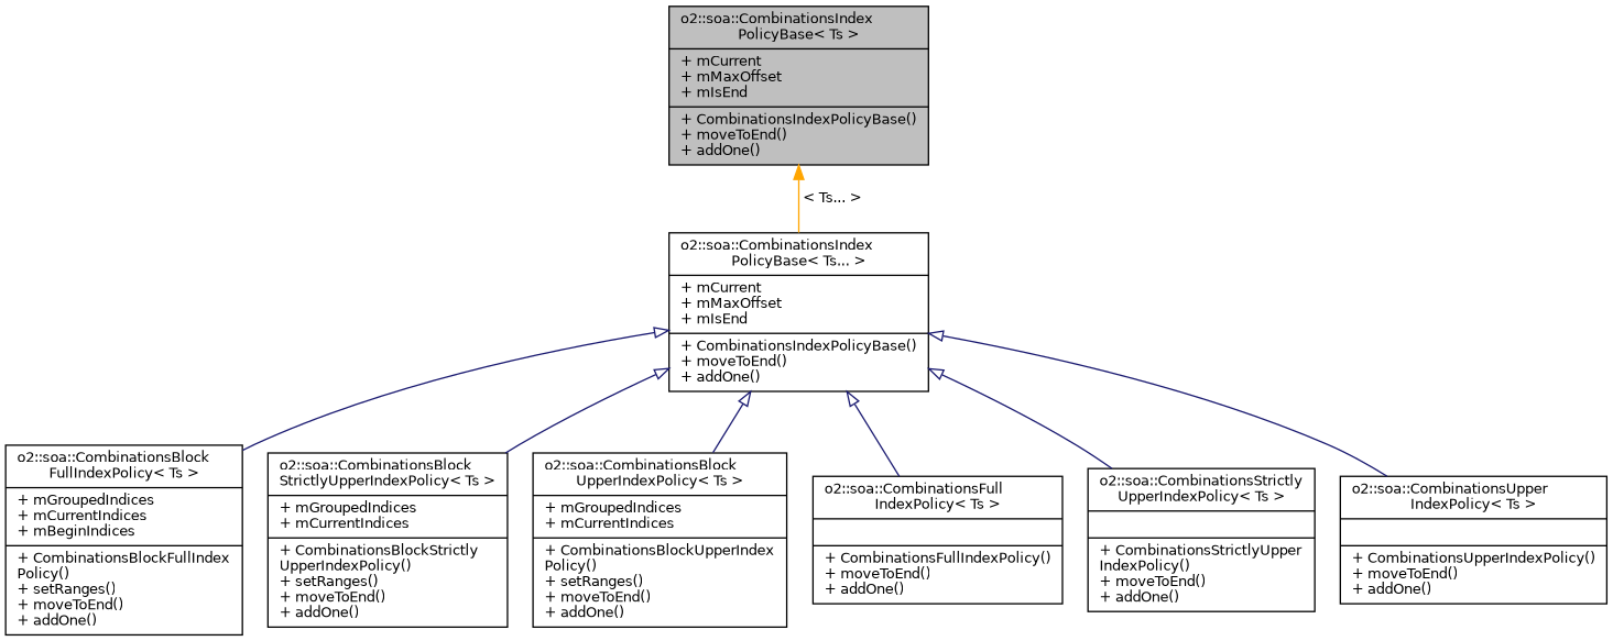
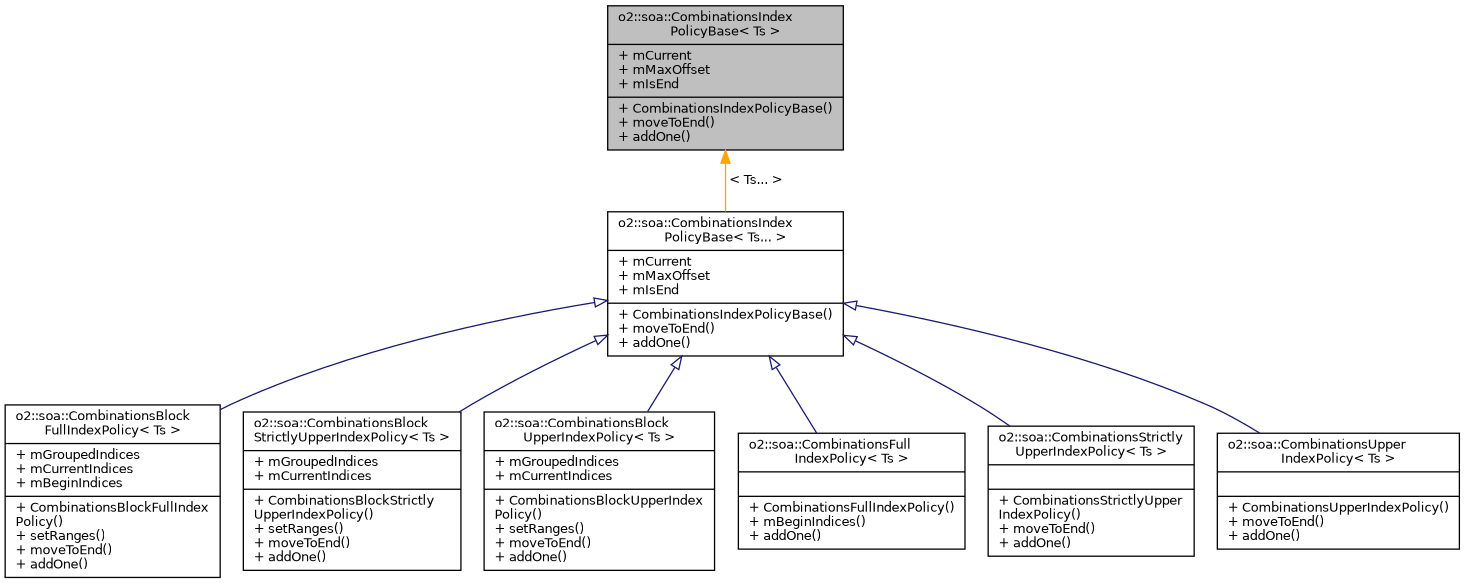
  digraph {
    fontname="DejaVu Sans"
    node [color=black fontname="DejaVu Sans" fontsize=10 shape=record]
    edge [color=midnightblue dir=back fontname="DejaVu Sans" fontsize=10 labelfontname=Helvetica labelfontsize=10 style=solid arrowtail=onormal]
    n1 [fillcolor=grey75 fontcolor=black height=0.2 label="{o2::soa::CombinationsIndex\lPolicyBase\< Ts \>\n|+ mCurrent\l+ mMaxOffset\l+ mIsEnd\l|+ CombinationsIndexPolicyBase()\l+ moveToEnd()\l+ addOne()\l}" style=filled width=0.4]
    n2 [height=0.2 label="{o2::soa::CombinationsIndex\lPolicyBase\< Ts... \>\n|+ mCurrent\l+ mMaxOffset\l+ mIsEnd\l|+ CombinationsIndexPolicyBase()\l+ moveToEnd()\l+ addOne()\l}" width=0.4]
    n3 [height=0.2 label="{o2::soa::CombinationsBlock\lFullIndexPolicy\< Ts \>\n|+ mGroupedIndices\l+ mCurrentIndices\l+ mBeginIndices\l|+ CombinationsBlockFullIndex\lPolicy()\l+ setRanges()\l+ moveToEnd()\l+ addOne()\l}" width=0.4]
    n4 [height=0.2 label="{o2::soa::CombinationsBlock\lStrictlyUpperIndexPolicy\< Ts \>\n|+ mGroupedIndices\l+ mCurrentIndices\l|+ CombinationsBlockStrictly\lUpperIndexPolicy()\l+ setRanges()\l+ moveToEnd()\l+ addOne()\l}" width=0.4]
    n5 [height=0.2 label="{o2::soa::CombinationsBlock\lUpperIndexPolicy\< Ts \>\n|+ mGroupedIndices\l+ mCurrentIndices\l|+ CombinationsBlockUpperIndex\lPolicy()\l+ setRanges()\l+ moveToEnd()\l+ addOne()\l}" width=0.4]
-   n6 [height=0.2 label="{o2::soa::CombinationsFull\lIndexPolicy\< Ts \>\n||+ CombinationsFullIndexPolicy()\l+ moveToEnd()\l+ addOne()\l}" width=0.4]
+   n6 [height=0.2 label="{o2::soa::CombinationsFull\lIndexPolicy\< Ts \>\n||+ CombinationsFullIndexPolicy()\l+ mBeginIndices()\l+ addOne()\l}" width=0.4]
    n7 [height=0.2 label="{o2::soa::CombinationsStrictly\lUpperIndexPolicy\< Ts \>\n||+ CombinationsStrictlyUpper\lIndexPolicy()\l+ moveToEnd()\l+ addOne()\l}" width=0.4]
    n8 [height=0.2 label="{o2::soa::CombinationsUpper\lIndexPolicy\< Ts \>\n||+ CombinationsUpperIndexPolicy()\l+ moveToEnd()\l+ addOne()\l}" width=0.4]
    n1 -> n2 [color=orange label=" \< Ts... \>" arrowtail=""]
    n2 -> n3
    n2 -> n4
    n2 -> n5
    n2 -> n6
    n2 -> n7
    n2 -> n8
  }
